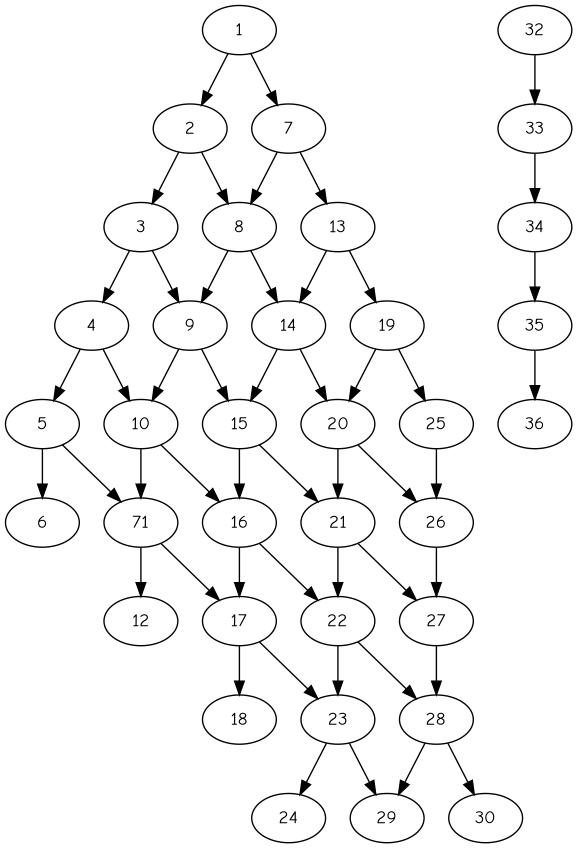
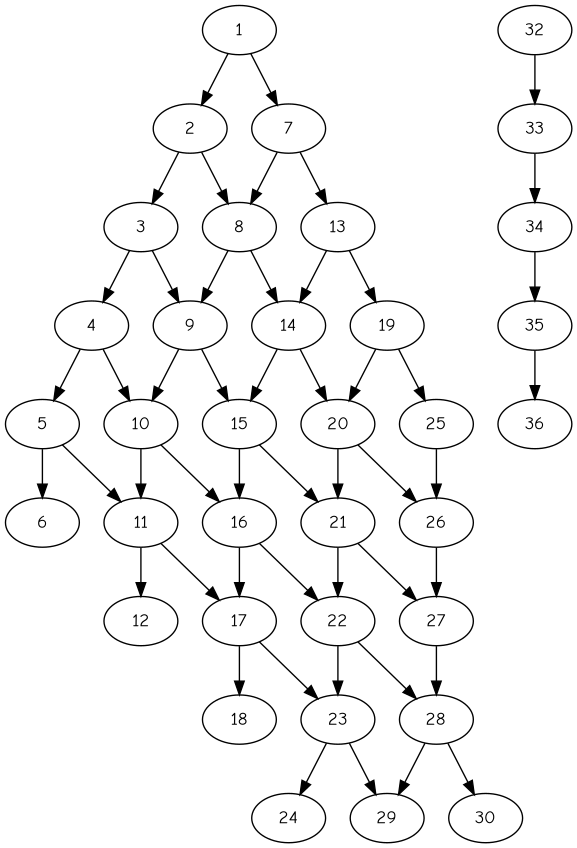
  digraph {
    fontname="Comic Neue"
    node [fontname="Comic Neue"]
    edge [fontname="Comic Neue"]
    1
    2
    7
    3
    8
    13
    4
    9
    14
    5
    10
    15
    6
-   11 [label=71]
+   11
    16
    12
    17
    19
    20
    21
    22
    18
    23
    25
    26
    27
    28
    24
    29
    30
    32
    33
    34
    35
    36
    1 -> 2
    1 -> 7
    2 -> 3
    2 -> 8
    7 -> 8
    7 -> 13
    3 -> 4
    3 -> 9
    8 -> 9
    8 -> 14
    13 -> 14
    13 -> 19
    4 -> 5
    4 -> 10
    9 -> 10
    9 -> 15
    14 -> 15
    14 -> 20
    5 -> 6
    5 -> 11
    10 -> 11
    10 -> 16
    15 -> 16
    15 -> 21
    11 -> 12
    11 -> 17
    16 -> 17
    16 -> 22
    17 -> 18
    17 -> 23
    19 -> 20
    19 -> 25
    20 -> 21
    20 -> 26
    21 -> 22
    21 -> 27
    22 -> 23
    22 -> 28
    23 -> 24
    23 -> 29
    25 -> 26
    26 -> 27
    27 -> 28
    28 -> 29
    28 -> 30
    32 -> 33
    33 -> 34
    34 -> 35
    35 -> 36
  }
